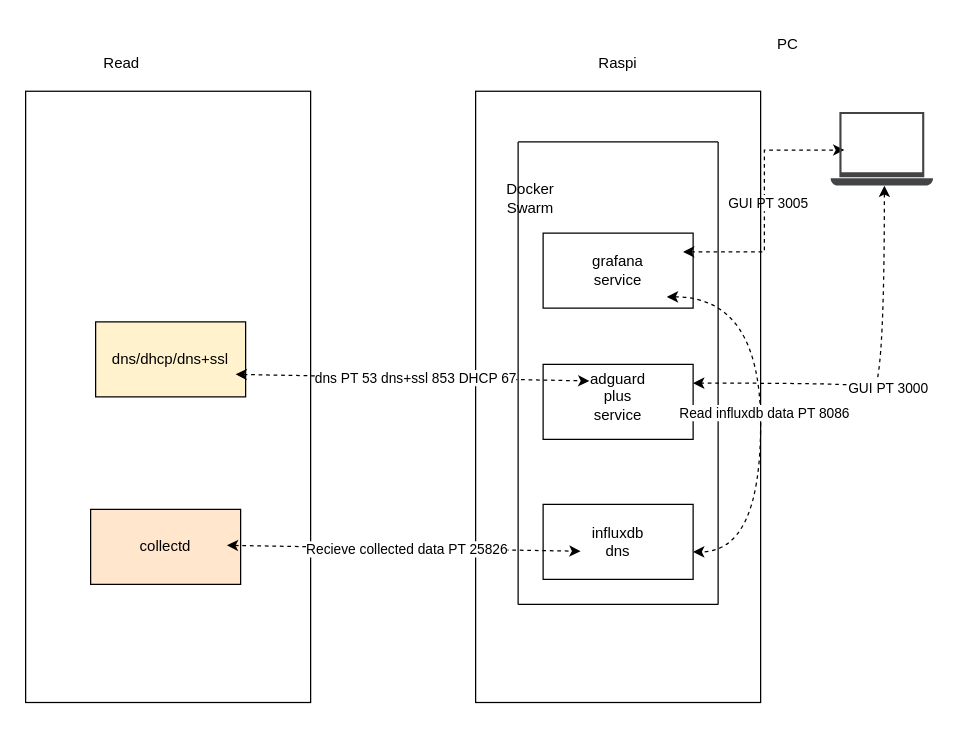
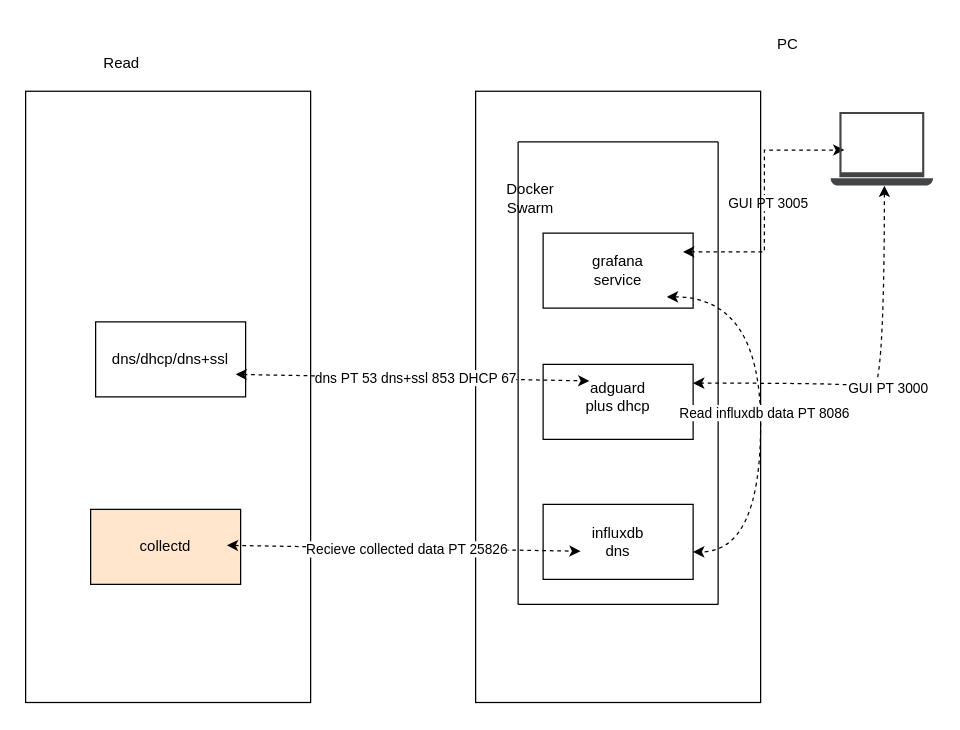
  <mxCell id="0" />
  <mxCell id="1" parent="0" />
  <mxCell id="2" value="" style="rounded=0;whiteSpace=wrap;html=1;" vertex="1" parent="1"><mxGeometry x="434" y="291" width="120" height="60" as="geometry" /></mxCell>
  <mxCell id="3" value="" style="rounded=0;whiteSpace=wrap;html=1;" vertex="1" parent="1"><mxGeometry x="434" y="186" width="120" height="60" as="geometry" /></mxCell>
  <mxCell id="4" value="" style="rounded=0;whiteSpace=wrap;html=1;" vertex="1" parent="1"><mxGeometry x="434" y="403" width="120" height="60" as="geometry" /></mxCell>
  <mxCell id="5" value="Docker Swarm" style="text;html=1;strokeColor=none;fillColor=none;align=center;verticalAlign=middle;whiteSpace=wrap;rounded=0;" vertex="1" parent="1"><mxGeometry x="394" y="143" width="60" height="30" as="geometry" /></mxCell>
  <mxCell id="6" value="" style="endArrow=none;html=1;rounded=0;" edge="1" parent="1"><mxGeometry width="50" height="50" relative="1" as="geometry"><mxPoint x="414" y="483" as="sourcePoint" /><mxPoint x="414" y="113" as="targetPoint" /></mxGeometry></mxCell>
  <mxCell id="7" value="" style="endArrow=none;html=1;rounded=0;" edge="1" parent="1"><mxGeometry width="50" height="50" relative="1" as="geometry"><mxPoint x="574" y="483" as="sourcePoint" /><mxPoint x="574" y="113" as="targetPoint" /></mxGeometry></mxCell>
  <mxCell id="8" value="" style="endArrow=none;html=1;rounded=0;" edge="1" parent="1"><mxGeometry width="50" height="50" relative="1" as="geometry"><mxPoint x="414" y="113" as="sourcePoint" /><mxPoint x="574" y="113" as="targetPoint" /></mxGeometry></mxCell>
  <mxCell id="9" value="" style="endArrow=none;html=1;rounded=0;" edge="1" parent="1"><mxGeometry width="50" height="50" relative="1" as="geometry"><mxPoint x="414" y="483" as="sourcePoint" /><mxPoint x="574" y="483" as="targetPoint" /></mxGeometry></mxCell>
- <mxCell id="10" value="adguard plus service" style="text;html=1;strokeColor=none;fillColor=none;align=center;verticalAlign=middle;whiteSpace=wrap;rounded=0;" vertex="1" parent="1"><mxGeometry x="464" y="302" width="60" height="30" as="geometry" /></mxCell>
+ <mxCell id="10" value="adguard plus dhcp" style="text;html=1;strokeColor=none;fillColor=none;align=center;verticalAlign=middle;whiteSpace=wrap;rounded=0;" vertex="1" parent="1"><mxGeometry x="464" y="302" width="60" height="30" as="geometry" /></mxCell>
  <mxCell id="11" value="grafana service" style="text;html=1;strokeColor=none;fillColor=none;align=center;verticalAlign=middle;whiteSpace=wrap;rounded=0;" vertex="1" parent="1"><mxGeometry x="464" y="201" width="60" height="30" as="geometry" /></mxCell>
  <mxCell id="12" value="influxdb dns" style="text;html=1;strokeColor=none;fillColor=none;align=center;verticalAlign=middle;whiteSpace=wrap;rounded=0;" vertex="1" parent="1"><mxGeometry x="464" y="418" width="60" height="30" as="geometry" /></mxCell>
  <mxCell id="13" value="" style="endArrow=classic;html=1;rounded=0;dashed=1;endFill=1;startArrow=classic;startFill=1;edgeStyle=elbowEdgeStyle;" edge="1" parent="1"><mxGeometry relative="1" as="geometry"><mxPoint x="546" y="201" as="sourcePoint" /><mxPoint x="675" y="119.5" as="targetPoint" /></mxGeometry></mxCell>
  <mxCell id="14" value="GUI PT 3005" style="edgeLabel;resizable=0;html=1;align=center;verticalAlign=middle;" connectable="0" vertex="1" parent="13"><mxGeometry relative="1" as="geometry"><mxPoint x="2" as="offset" /></mxGeometry></mxCell>
  <mxCell id="15" value="" style="sketch=0;pointerEvents=1;shadow=0;dashed=0;html=1;strokeColor=none;fillColor=#434445;aspect=fixed;labelPosition=center;verticalLabelPosition=bottom;verticalAlign=top;align=center;outlineConnect=0;shape=mxgraph.vvd.laptop;" vertex="1" parent="1"><mxGeometry x="664" y="89" width="81.94" height="59" as="geometry" /></mxCell>
  <mxCell id="16" value="" style="rounded=0;whiteSpace=wrap;html=1;fillColor=none;movable=1;resizable=1;rotatable=1;deletable=1;editable=1;locked=0;connectable=1;" vertex="1" parent="1"><mxGeometry x="380" y="72.5" width="228" height="489" as="geometry" /></mxCell>
- <mxCell id="17" value="Raspi" style="text;html=1;strokeColor=none;fillColor=none;align=center;verticalAlign=middle;whiteSpace=wrap;rounded=0;" vertex="1" parent="1"><mxGeometry x="464" y="35" width="60" height="30" as="geometry" /></mxCell>
  <mxCell id="18" value="Read" style="text;html=1;strokeColor=none;fillColor=none;align=center;verticalAlign=middle;whiteSpace=wrap;rounded=0;" vertex="1" parent="1"><mxGeometry x="67" y="35" width="60" height="30" as="geometry" /></mxCell>
  <mxCell id="19" value="" style="rounded=0;whiteSpace=wrap;html=1;fillColor=none;" vertex="1" parent="1"><mxGeometry x="20" y="72.5" width="228" height="489" as="geometry" /></mxCell>
  <mxCell id="20" value="collectd" style="rounded=0;whiteSpace=wrap;html=1;fillColor=#ffe6cc;" vertex="1" parent="1"><mxGeometry x="72" y="407" width="120" height="60" as="geometry" /></mxCell>
  <mxCell id="21" value="" style="endArrow=classic;html=1;rounded=0;dashed=1;endFill=1;startArrow=classic;startFill=1;entryX=0;entryY=0.75;entryDx=0;entryDy=0;" edge="1" parent="1" target="12"><mxGeometry relative="1" as="geometry"><mxPoint x="181" y="435.75" as="sourcePoint" /><mxPoint x="302" y="438.25" as="targetPoint" /></mxGeometry></mxCell>
  <mxCell id="22" value="Recieve collected data PT 25826" style="edgeLabel;resizable=0;html=1;align=center;verticalAlign=middle;" connectable="0" vertex="1" parent="21"><mxGeometry relative="1" as="geometry"><mxPoint x="2" as="offset" /></mxGeometry></mxCell>
  <mxCell id="23" value="" style="endArrow=classic;html=1;rounded=0;dashed=1;endFill=1;startArrow=classic;startFill=1;edgeStyle=orthogonalEdgeStyle;elbow=vertical;curved=1;" edge="1" parent="1" target="4"><mxGeometry relative="1" as="geometry"><mxPoint x="533" y="237" as="sourcePoint" /><mxPoint x="727" y="441" as="targetPoint" /><Array as="points"><mxPoint x="608" y="237" /><mxPoint x="608" y="441" /></Array></mxGeometry></mxCell>
  <mxCell id="24" value="Read influxdb data PT 8086" style="edgeLabel;resizable=0;html=1;align=center;verticalAlign=middle;" connectable="0" vertex="1" parent="23"><mxGeometry relative="1" as="geometry"><mxPoint x="2" as="offset" /></mxGeometry></mxCell>
  <mxCell id="25" value="" style="endArrow=classic;html=1;rounded=0;dashed=1;endFill=1;startArrow=classic;startFill=1;edgeStyle=orthogonalEdgeStyle;elbow=vertical;curved=1;entryX=1;entryY=0.25;entryDx=0;entryDy=0;" edge="1" parent="1" source="15" target="2"><mxGeometry relative="1" as="geometry"><mxPoint x="660" y="169" as="sourcePoint" /><mxPoint x="688" y="285" as="targetPoint" /><Array as="points"><mxPoint x="707" y="311" /><mxPoint x="688" y="311" /><mxPoint x="688" y="306" /></Array></mxGeometry></mxCell>
  <mxCell id="26" value="GUI PT 3000" style="edgeLabel;resizable=0;html=1;align=center;verticalAlign=middle;" connectable="0" vertex="1" parent="25"><mxGeometry relative="1" as="geometry"><mxPoint x="2" as="offset" /></mxGeometry></mxCell>
- <mxCell id="27" value="dns/dhcp/dns+ssl" style="rounded=0;whiteSpace=wrap;html=1;fillColor=#fff2cc;" vertex="1" parent="1"><mxGeometry x="76" y="257" width="120" height="60" as="geometry" /></mxCell>
+ <mxCell id="27" value="dns/dhcp/dns+ssl" style="rounded=0;whiteSpace=wrap;html=1;" vertex="1" parent="1"><mxGeometry x="76" y="257" width="120" height="60" as="geometry" /></mxCell>
  <mxCell id="28" value="" style="endArrow=classic;html=1;rounded=0;dashed=1;endFill=1;startArrow=classic;startFill=1;entryX=0;entryY=0.75;entryDx=0;entryDy=0;" edge="1" parent="1"><mxGeometry relative="1" as="geometry"><mxPoint x="188" y="299" as="sourcePoint" /><mxPoint x="471" y="304.25" as="targetPoint" /></mxGeometry></mxCell>
  <mxCell id="29" value="dns PT 53 dns+ssl 853 DHCP 67" style="edgeLabel;resizable=0;html=1;align=center;verticalAlign=middle;" connectable="0" vertex="1" parent="28"><mxGeometry relative="1" as="geometry"><mxPoint x="2" as="offset" /></mxGeometry></mxCell>
  <mxCell id="30" value="PC" style="text;html=1;strokeColor=none;fillColor=none;align=center;verticalAlign=middle;whiteSpace=wrap;rounded=0;" vertex="1" parent="1"><mxGeometry x="599.97" y="20" width="60" height="30" as="geometry" /></mxCell>
